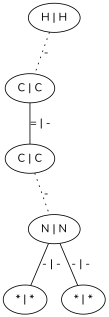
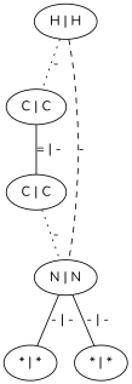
  graph {
    fontname=Nunito
    node [fontname=Nunito]
    edge [fontname=Nunito]
    n1 [label="H | H"]
    n2 [label="C | C"]
    n3 [label="N | N"]
    n4 [label="C | C"]
    n5 [label="* | *"]
    n6 [label="* | *"]
    n1 -- n2 [label="-" style=dotted]
+   n1 -- n3 [label="-" style=dashed]
    n2 -- n4 [label="= | -"]
    n3 -- n5 [label="- | -"]
    n3 -- n6 [label="- | -"]
    n4 -- n3 [label="-" style=dotted]
  }
